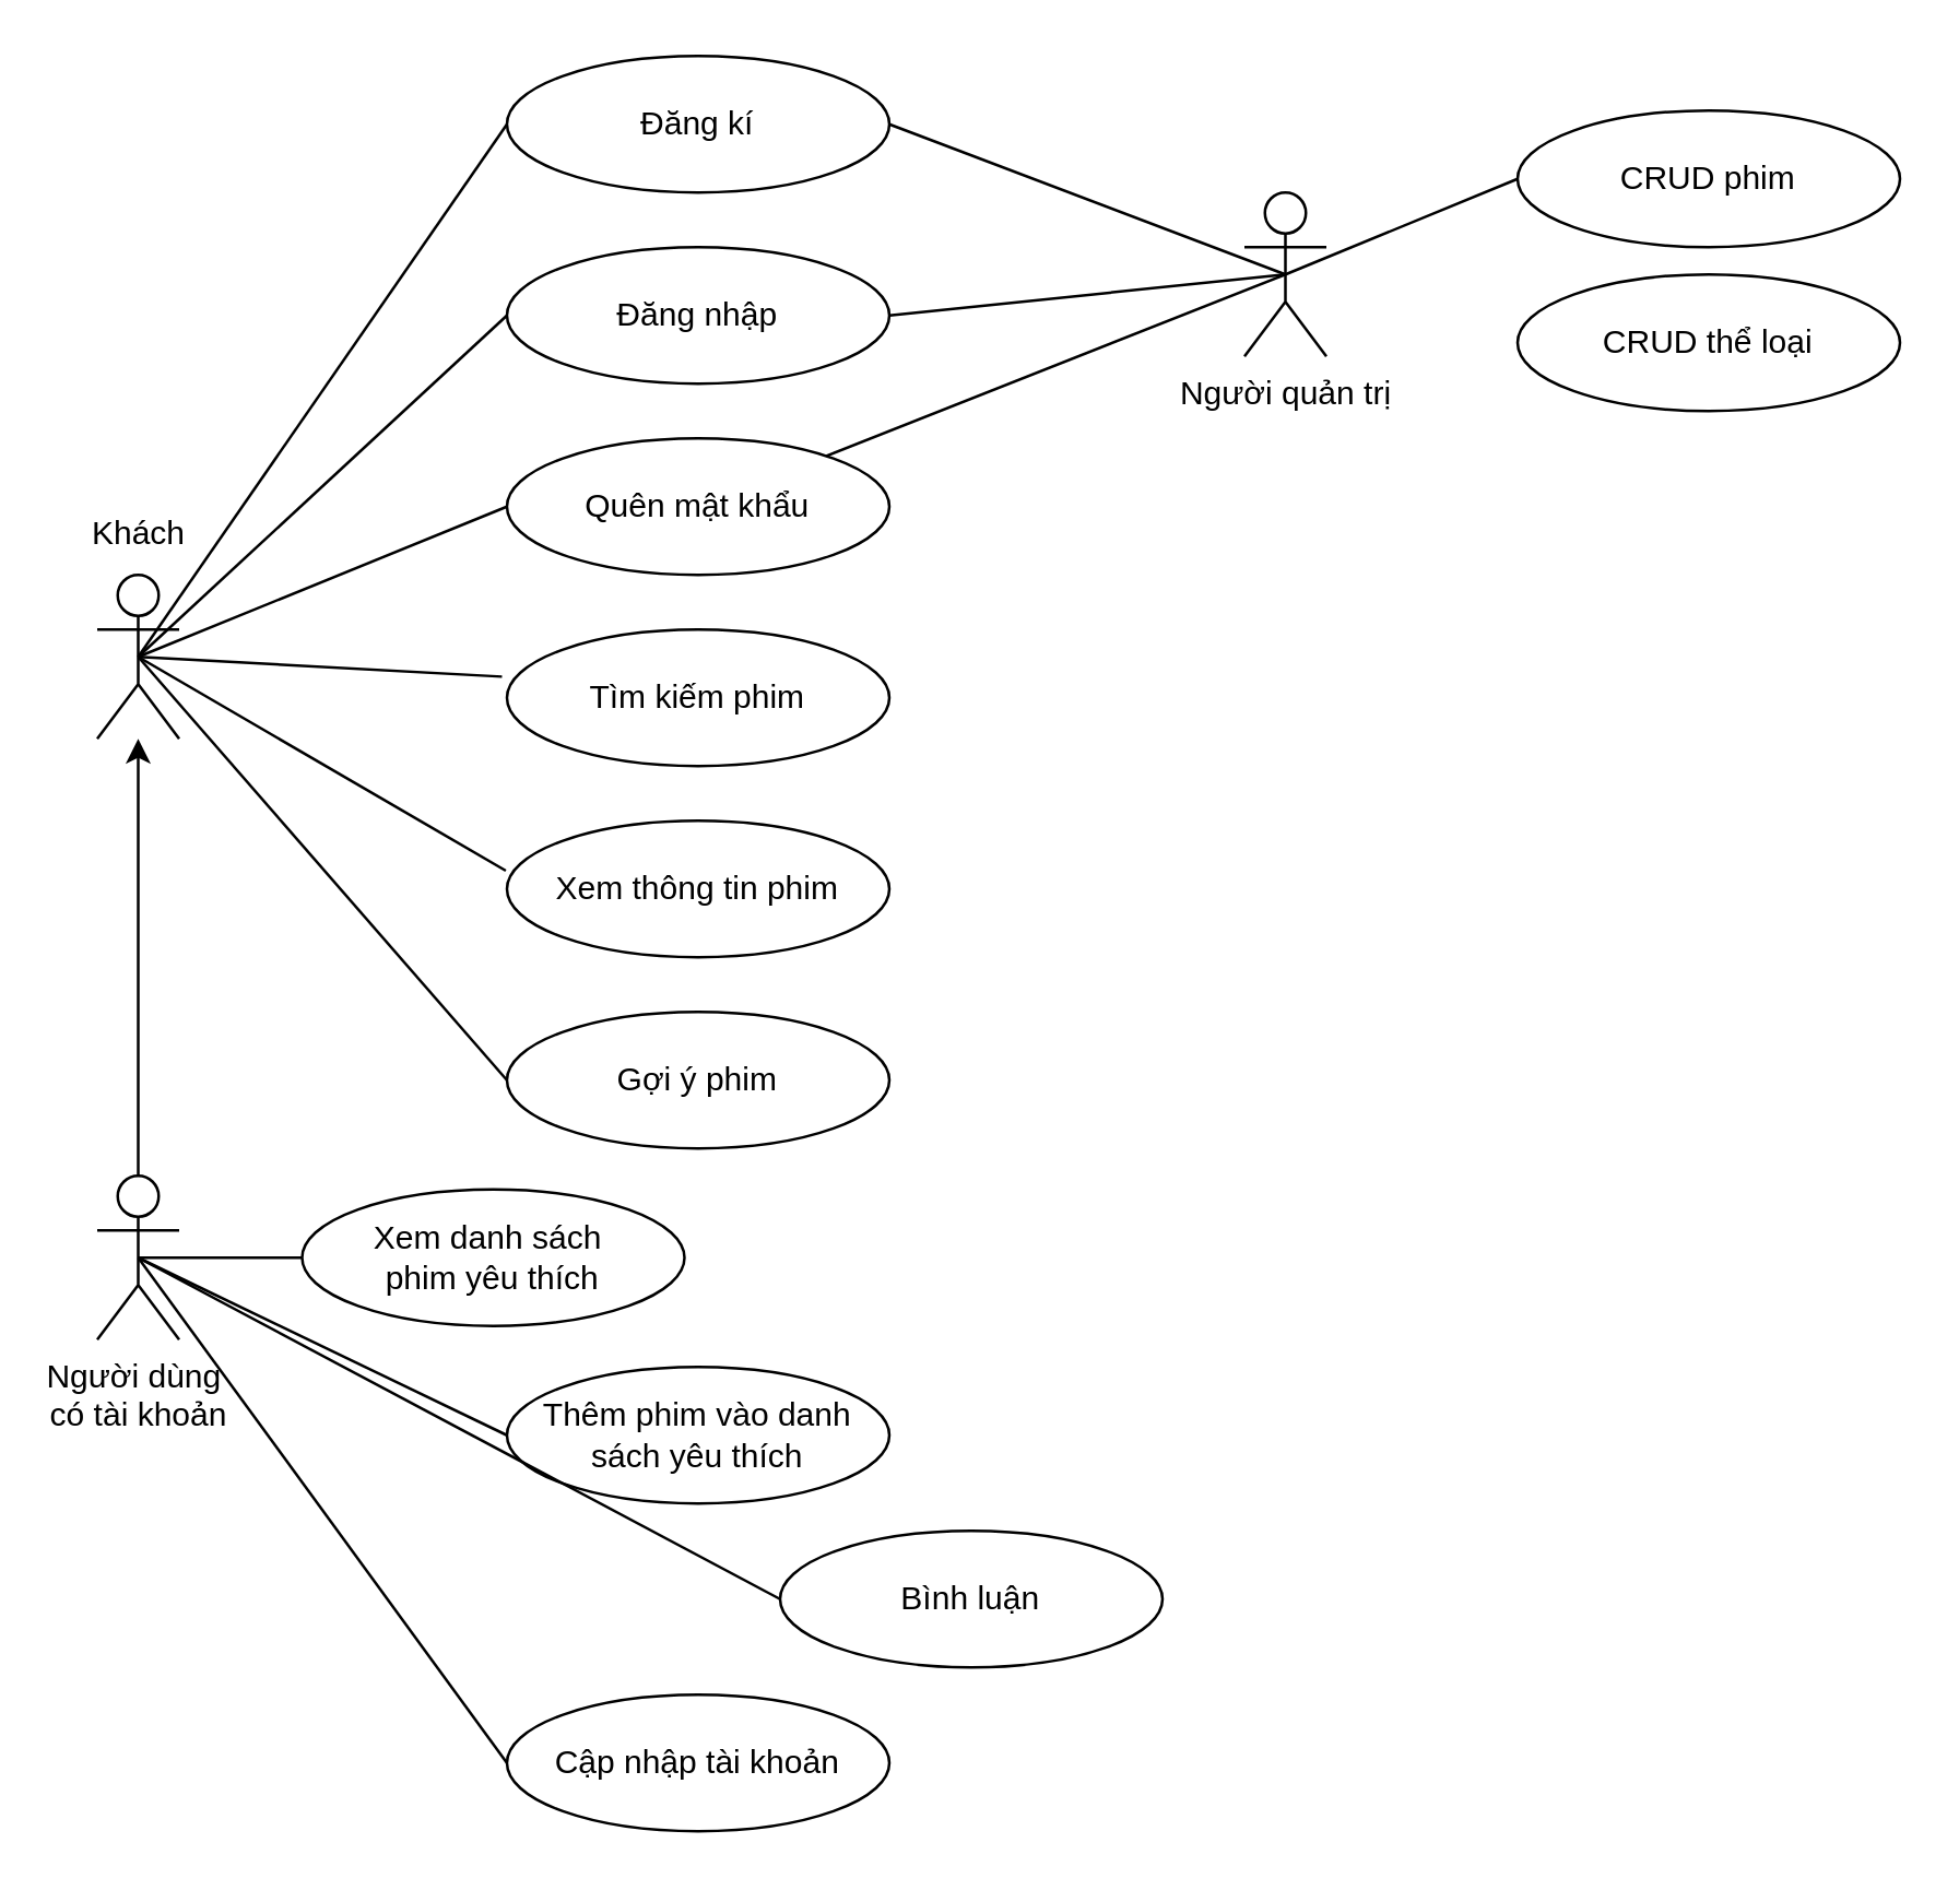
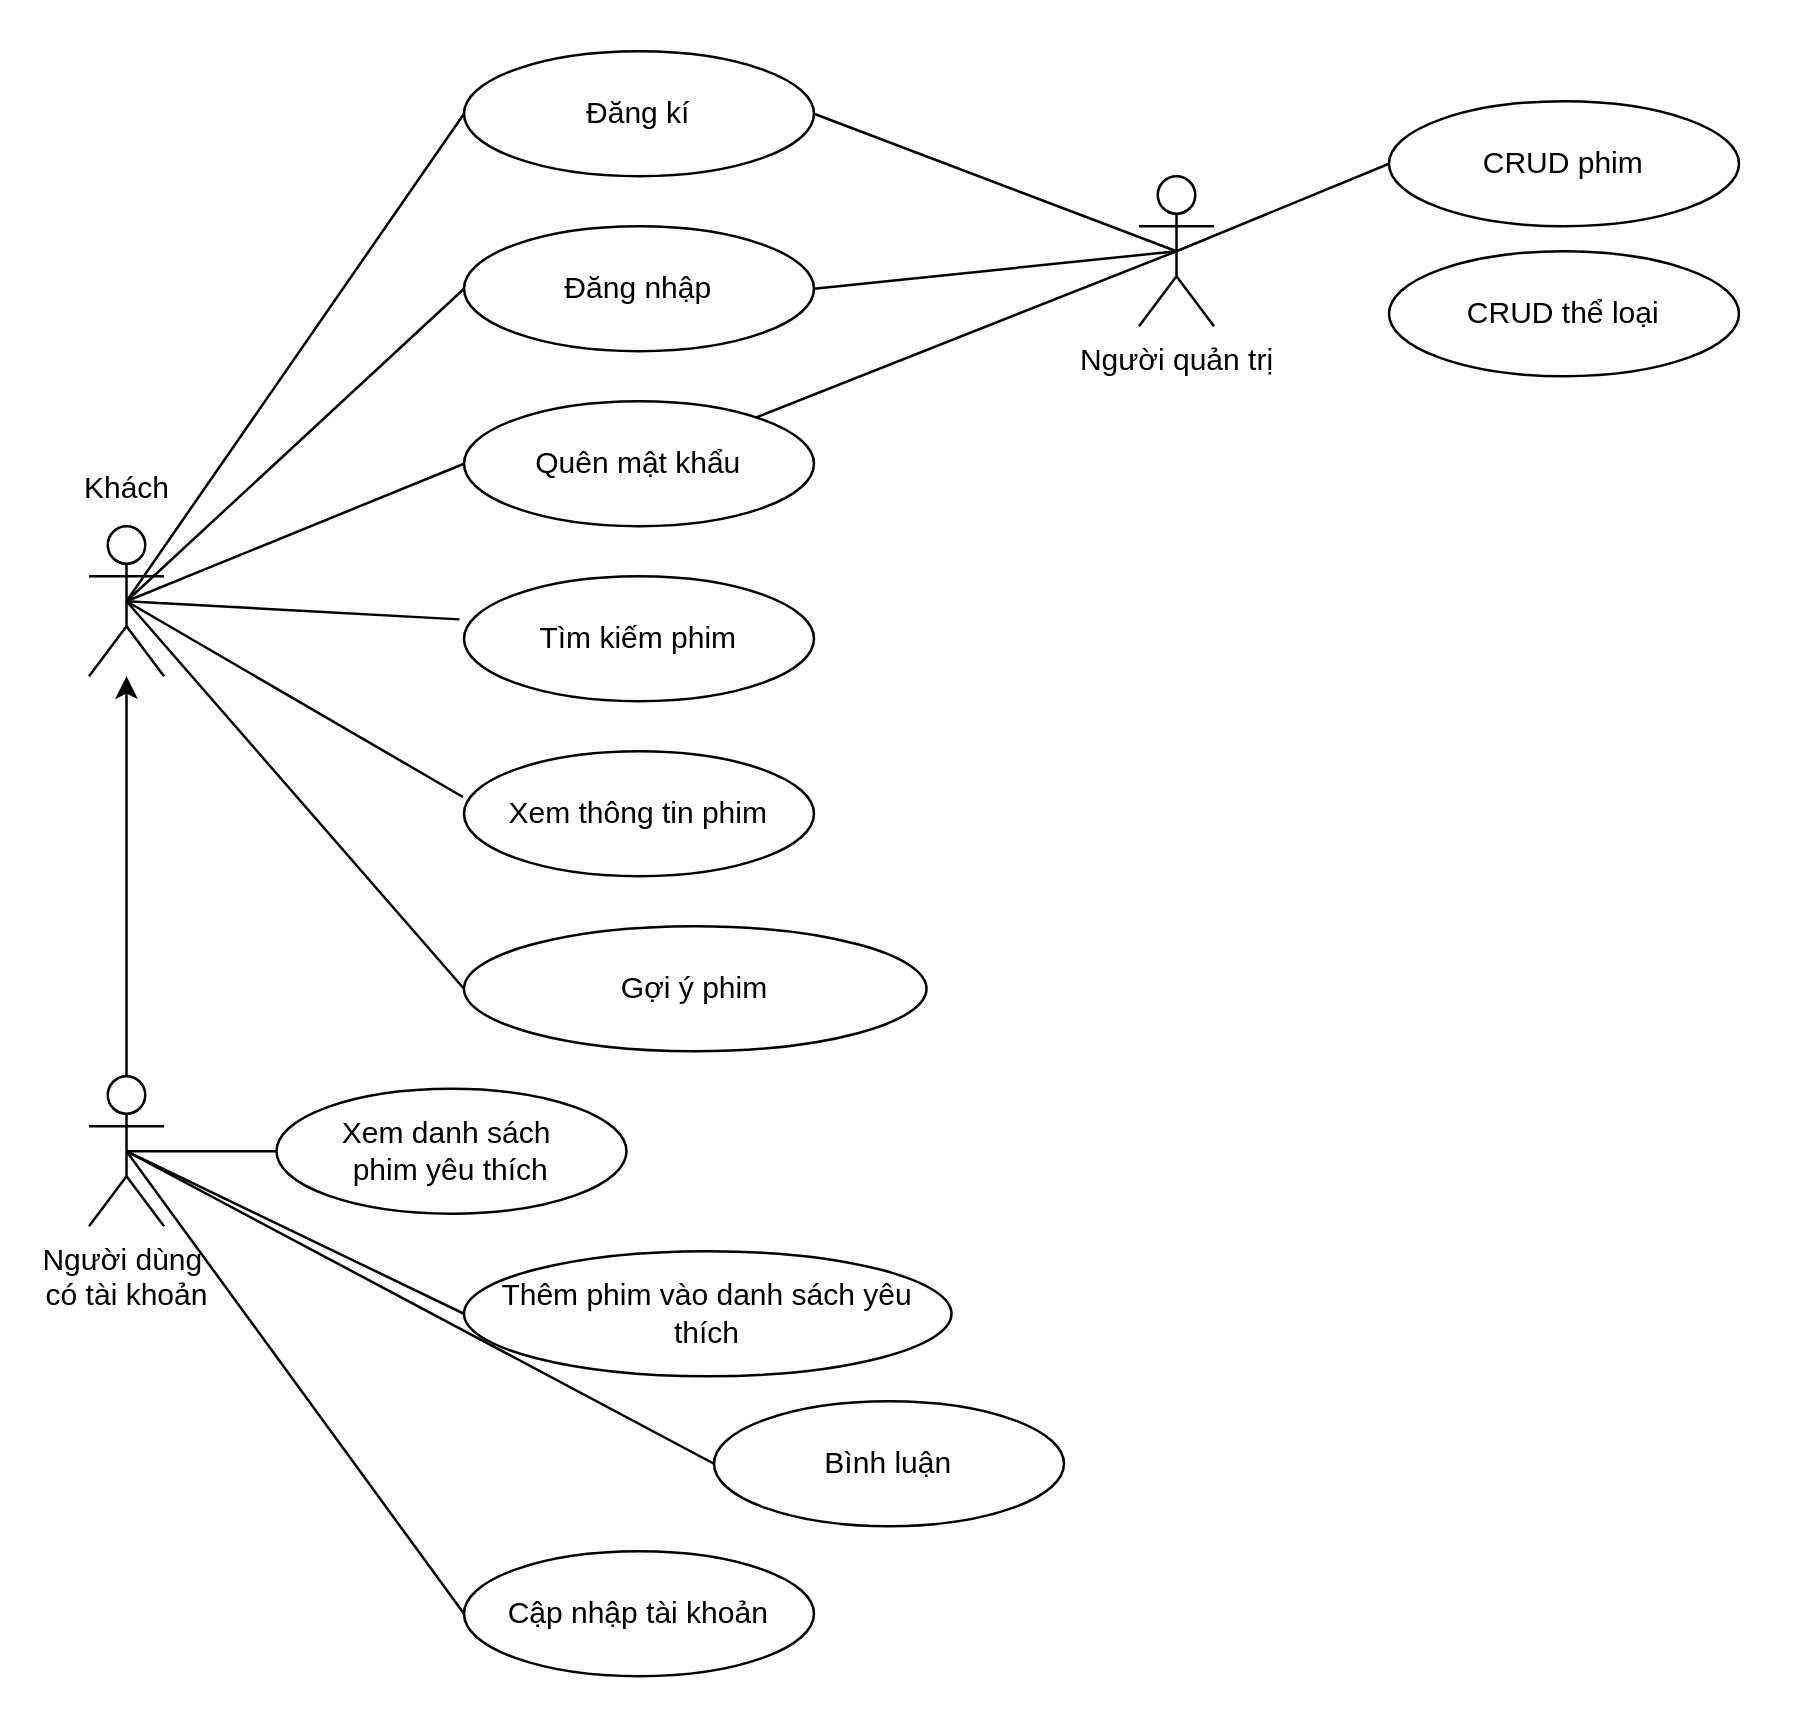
  <mxCell id="0" />
  <mxCell id="1" parent="0" />
  <mxCell id="2" value="" style="shape=umlActor;verticalLabelPosition=bottom;verticalAlign=top;html=1;outlineConnect=0;" vertex="1" parent="1"><mxGeometry x="35" y="210" width="30" height="60" as="geometry" /></mxCell>
  <mxCell id="3" style="edgeStyle=orthogonalEdgeStyle;rounded=0;orthogonalLoop=1;jettySize=auto;html=1;" edge="1" parent="1" source="4" target="2"><mxGeometry relative="1" as="geometry" /></mxCell>
  <mxCell id="4" value="Người dùng&amp;nbsp;&lt;div&gt;có tài khoản&lt;/div&gt;" style="shape=umlActor;verticalLabelPosition=bottom;verticalAlign=top;html=1;outlineConnect=0;" vertex="1" parent="1"><mxGeometry x="35" y="430" width="30" height="60" as="geometry" /></mxCell>
  <mxCell id="5" value="Khách" style="text;html=1;align=center;verticalAlign=middle;resizable=0;points=[];autosize=1;strokeColor=none;fillColor=none;" vertex="1" parent="1"><mxGeometry x="20" y="180" width="60" height="30" as="geometry" /></mxCell>
  <mxCell id="6" value="Người quản trị" style="shape=umlActor;verticalLabelPosition=bottom;verticalAlign=top;html=1;outlineConnect=0;" vertex="1" parent="1"><mxGeometry x="455" y="70" width="30" height="60" as="geometry" /></mxCell>
  <mxCell id="7" value="Đăng kí" style="ellipse;whiteSpace=wrap;html=1;" vertex="1" parent="1"><mxGeometry x="185" y="20" width="140" height="50" as="geometry" /></mxCell>
  <mxCell id="8" value="Đăng nhập" style="ellipse;whiteSpace=wrap;html=1;" vertex="1" parent="1"><mxGeometry x="185" y="90" width="140" height="50" as="geometry" /></mxCell>
  <mxCell id="9" value="Quên mật khẩu" style="ellipse;whiteSpace=wrap;html=1;" vertex="1" parent="1"><mxGeometry x="185" y="160" width="140" height="50" as="geometry" /></mxCell>
  <mxCell id="10" value="Tìm kiếm phim" style="ellipse;whiteSpace=wrap;html=1;" vertex="1" parent="1"><mxGeometry x="185" y="230" width="140" height="50" as="geometry" /></mxCell>
  <mxCell id="11" value="Xem thông tin phim" style="ellipse;whiteSpace=wrap;html=1;" vertex="1" parent="1"><mxGeometry x="185" y="300" width="140" height="50" as="geometry" /></mxCell>
- <mxCell id="12" value="Gợi ý phim" style="ellipse;whiteSpace=wrap;html=1;" vertex="1" parent="1"><mxGeometry x="185" y="370" width="140" height="50" as="geometry" /></mxCell>
+ <mxCell id="12" value="Gợi ý phim" style="ellipse;whiteSpace=wrap;html=1;" vertex="1" parent="1"><mxGeometry x="185" y="370" width="185" height="50" as="geometry" /></mxCell>
  <mxCell id="13" value="" style="endArrow=none;html=1;rounded=0;entryX=0;entryY=0.5;entryDx=0;entryDy=0;exitX=0.5;exitY=0.5;exitDx=0;exitDy=0;exitPerimeter=0;" edge="1" parent="1" source="2" target="7"><mxGeometry width="50" height="50" relative="1" as="geometry"><mxPoint x="-5" y="140" as="sourcePoint" /><mxPoint x="45" y="90" as="targetPoint" /></mxGeometry></mxCell>
  <mxCell id="14" value="" style="endArrow=none;html=1;rounded=0;entryX=0;entryY=0.5;entryDx=0;entryDy=0;exitX=0.5;exitY=0.5;exitDx=0;exitDy=0;exitPerimeter=0;" edge="1" parent="1" source="2" target="8"><mxGeometry width="50" height="50" relative="1" as="geometry"><mxPoint x="-10" y="140" as="sourcePoint" /><mxPoint x="195" y="55" as="targetPoint" /></mxGeometry></mxCell>
  <mxCell id="15" value="" style="endArrow=none;html=1;rounded=0;entryX=0;entryY=0.5;entryDx=0;entryDy=0;exitX=0.5;exitY=0.5;exitDx=0;exitDy=0;exitPerimeter=0;" edge="1" parent="1" source="2" target="9"><mxGeometry width="50" height="50" relative="1" as="geometry"><mxPoint x="-10" y="140" as="sourcePoint" /><mxPoint x="365" y="165" as="targetPoint" /></mxGeometry></mxCell>
  <mxCell id="16" value="" style="endArrow=none;html=1;rounded=0;entryX=-0.013;entryY=0.345;entryDx=0;entryDy=0;exitX=0.5;exitY=0.5;exitDx=0;exitDy=0;exitPerimeter=0;entryPerimeter=0;" edge="1" parent="1" source="2" target="10"><mxGeometry width="50" height="50" relative="1" as="geometry"><mxPoint x="0" y="150" as="sourcePoint" /><mxPoint x="375" y="175" as="targetPoint" /></mxGeometry></mxCell>
  <mxCell id="17" value="" style="endArrow=none;html=1;rounded=0;entryX=-0.003;entryY=0.366;entryDx=0;entryDy=0;exitX=0.5;exitY=0.5;exitDx=0;exitDy=0;exitPerimeter=0;entryPerimeter=0;" edge="1" parent="1" source="2" target="11"><mxGeometry width="50" height="50" relative="1" as="geometry"><mxPoint x="10" y="160" as="sourcePoint" /><mxPoint x="385" y="185" as="targetPoint" /></mxGeometry></mxCell>
  <mxCell id="18" value="" style="endArrow=none;html=1;rounded=0;entryX=0;entryY=0.5;entryDx=0;entryDy=0;exitX=0.5;exitY=0.5;exitDx=0;exitDy=0;exitPerimeter=0;" edge="1" parent="1" source="2" target="12"><mxGeometry width="50" height="50" relative="1" as="geometry"><mxPoint x="20" y="170" as="sourcePoint" /><mxPoint x="395" y="195" as="targetPoint" /></mxGeometry></mxCell>
  <mxCell id="19" value="Xem danh sách&amp;nbsp;&lt;div&gt;phim yêu thích&lt;/div&gt;" style="ellipse;whiteSpace=wrap;html=1;" vertex="1" parent="1"><mxGeometry x="110" y="435" width="140" height="50" as="geometry" /></mxCell>
- <mxCell id="20" value="Thêm phim vào danh sách yêu thích" style="ellipse;whiteSpace=wrap;html=1;" vertex="1" parent="1"><mxGeometry x="185" y="500" width="140" height="50" as="geometry" /></mxCell>
+ <mxCell id="20" value="Thêm phim vào danh sách yêu thích" style="ellipse;whiteSpace=wrap;html=1;" vertex="1" parent="1"><mxGeometry x="185" y="500" width="195" height="50" as="geometry" /></mxCell>
  <mxCell id="21" value="Bình luận" style="ellipse;whiteSpace=wrap;html=1;" vertex="1" parent="1"><mxGeometry x="285" y="560" width="140" height="50" as="geometry" /></mxCell>
  <mxCell id="22" value="Cập nhập tài khoản" style="ellipse;whiteSpace=wrap;html=1;" vertex="1" parent="1"><mxGeometry x="185" y="620" width="140" height="50" as="geometry" /></mxCell>
  <mxCell id="23" value="" style="endArrow=none;html=1;rounded=0;entryX=1;entryY=0.5;entryDx=0;entryDy=0;exitX=0.5;exitY=0.5;exitDx=0;exitDy=0;exitPerimeter=0;" edge="1" parent="1" source="6" target="7"><mxGeometry width="50" height="50" relative="1" as="geometry"><mxPoint x="500" y="210" as="sourcePoint" /><mxPoint x="315" y="45" as="targetPoint" /></mxGeometry></mxCell>
  <mxCell id="24" value="" style="endArrow=none;html=1;rounded=0;exitX=1;exitY=0.5;exitDx=0;exitDy=0;entryX=0.5;entryY=0.5;entryDx=0;entryDy=0;entryPerimeter=0;" edge="1" parent="1" source="8" target="6"><mxGeometry width="50" height="50" relative="1" as="geometry"><mxPoint x="375" y="170" as="sourcePoint" /><mxPoint x="425" y="120" as="targetPoint" /></mxGeometry></mxCell>
  <mxCell id="25" value="" style="endArrow=none;html=1;rounded=0;entryX=0;entryY=0.5;entryDx=0;entryDy=0;exitX=0.5;exitY=0.5;exitDx=0;exitDy=0;exitPerimeter=0;" edge="1" parent="1" source="4" target="19"><mxGeometry width="50" height="50" relative="1" as="geometry"><mxPoint x="95" y="480" as="sourcePoint" /><mxPoint x="145" y="430" as="targetPoint" /></mxGeometry></mxCell>
  <mxCell id="26" value="" style="endArrow=none;html=1;rounded=0;entryX=0;entryY=0.5;entryDx=0;entryDy=0;exitX=0.5;exitY=0.5;exitDx=0;exitDy=0;exitPerimeter=0;" edge="1" parent="1" source="4" target="20"><mxGeometry width="50" height="50" relative="1" as="geometry"><mxPoint x="105" y="560" as="sourcePoint" /><mxPoint x="155" y="510" as="targetPoint" /></mxGeometry></mxCell>
  <mxCell id="27" value="" style="endArrow=none;html=1;rounded=0;entryX=0;entryY=0.5;entryDx=0;entryDy=0;exitX=0.5;exitY=0.5;exitDx=0;exitDy=0;exitPerimeter=0;" edge="1" parent="1" source="4" target="21"><mxGeometry width="50" height="50" relative="1" as="geometry"><mxPoint x="45" y="630" as="sourcePoint" /><mxPoint x="95" y="580" as="targetPoint" /></mxGeometry></mxCell>
  <mxCell id="28" value="" style="endArrow=none;html=1;rounded=0;entryX=0;entryY=0.5;entryDx=0;entryDy=0;exitX=0.5;exitY=0.5;exitDx=0;exitDy=0;exitPerimeter=0;" edge="1" parent="1" source="4" target="22"><mxGeometry width="50" height="50" relative="1" as="geometry"><mxPoint x="65" y="630" as="sourcePoint" /><mxPoint x="115" y="580" as="targetPoint" /></mxGeometry></mxCell>
  <mxCell id="29" value="CRUD phim" style="ellipse;whiteSpace=wrap;html=1;" vertex="1" parent="1"><mxGeometry x="555" y="40" width="140" height="50" as="geometry" /></mxCell>
  <mxCell id="30" value="CRUD thể loại" style="ellipse;whiteSpace=wrap;html=1;" vertex="1" parent="1"><mxGeometry x="555" y="100" width="140" height="50" as="geometry" /></mxCell>
  <mxCell id="31" value="" style="endArrow=none;html=1;rounded=0;entryX=0;entryY=0.5;entryDx=0;entryDy=0;exitX=0.5;exitY=0.5;exitDx=0;exitDy=0;exitPerimeter=0;" edge="1" parent="1" source="6" target="29"><mxGeometry width="50" height="50" relative="1" as="geometry"><mxPoint x="505" y="140" as="sourcePoint" /><mxPoint x="555" y="90" as="targetPoint" /></mxGeometry></mxCell>
  <mxCell id="32" value="" style="endArrow=none;html=1;rounded=0;exitX=0.5;exitY=0.5;exitDx=0;exitDy=0;exitPerimeter=0;" edge="1" parent="1" source="6" target="9"><mxGeometry width="50" height="50" relative="1" as="geometry"><mxPoint x="465" y="190" as="sourcePoint" /><mxPoint x="515" y="140" as="targetPoint" /></mxGeometry></mxCell>
